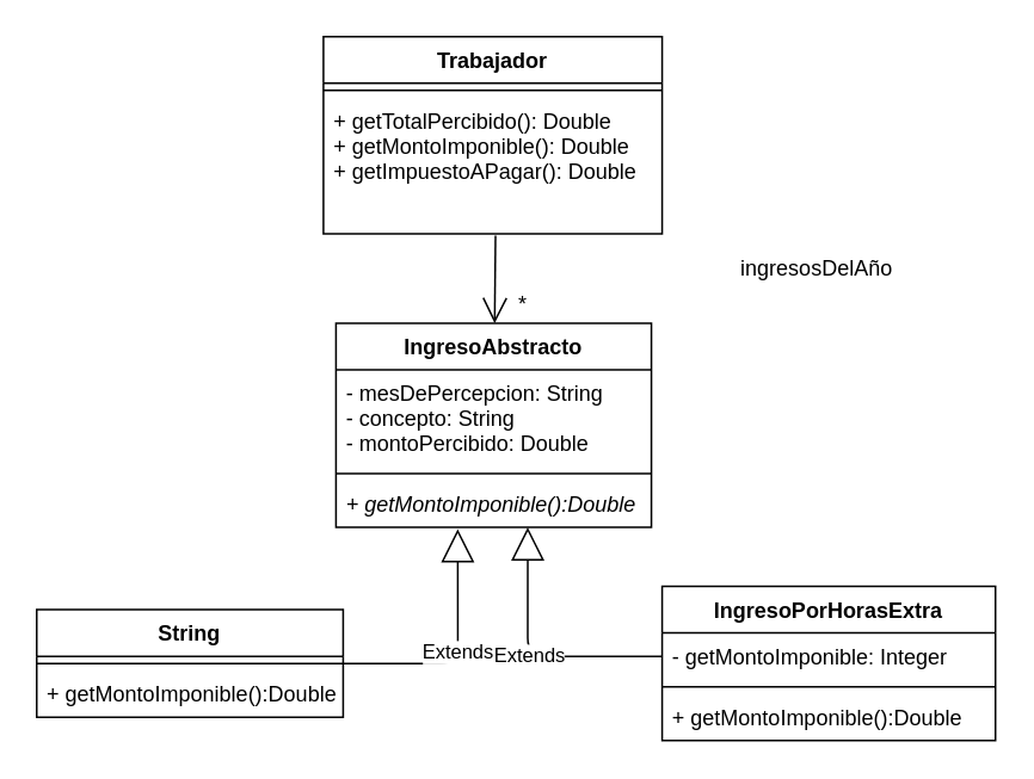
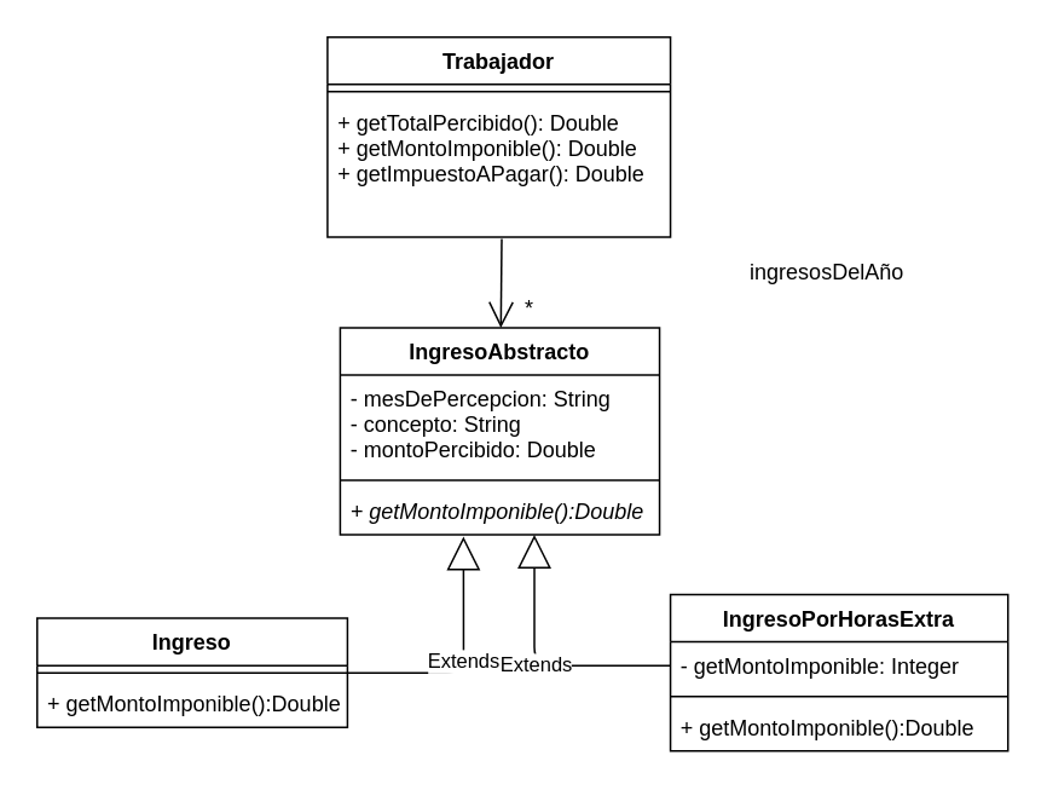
  <mxCell id="0" />
  <mxCell id="1" parent="0" />
  <mxCell id="2" value="Trabajador" style="swimlane;fontStyle=1;align=center;verticalAlign=top;childLayout=stackLayout;horizontal=1;startSize=26;horizontalStack=0;resizeParent=1;resizeParentMax=0;resizeLast=0;collapsible=1;marginBottom=0;" vertex="1" parent="1"><mxGeometry x="180" y="20" width="189" height="110" as="geometry" /></mxCell>
  <mxCell id="3" value="" style="line;strokeWidth=1;fillColor=none;align=left;verticalAlign=middle;spacingTop=-1;spacingLeft=3;spacingRight=3;rotatable=0;labelPosition=right;points=[];portConstraint=eastwest;" vertex="1" parent="2"><mxGeometry y="26" width="189" height="8" as="geometry" /></mxCell>
  <mxCell id="4" value="+ getTotalPercibido(): Double&#10;+ getMontoImponible(): Double&#10;+ getImpuestoAPagar(): Double" style="text;strokeColor=none;fillColor=none;align=left;verticalAlign=top;spacingLeft=4;spacingRight=4;overflow=hidden;rotatable=0;points=[[0,0.5],[1,0.5]];portConstraint=eastwest;" vertex="1" parent="2"><mxGeometry y="34" width="189" height="76" as="geometry" /></mxCell>
  <mxCell id="5" value="IngresoAbstracto" style="swimlane;fontStyle=1;align=center;verticalAlign=top;childLayout=stackLayout;horizontal=1;startSize=26;horizontalStack=0;resizeParent=1;resizeParentMax=0;resizeLast=0;collapsible=1;marginBottom=0;" vertex="1" parent="1"><mxGeometry x="187" y="180" width="176" height="114" as="geometry" /></mxCell>
  <mxCell id="6" value="- mesDePercepcion: String&#10;- concepto: String&#10;- montoPercibido: Double" style="text;strokeColor=none;fillColor=none;align=left;verticalAlign=top;spacingLeft=4;spacingRight=4;overflow=hidden;rotatable=0;points=[[0,0.5],[1,0.5]];portConstraint=eastwest;" vertex="1" parent="5"><mxGeometry y="26" width="176" height="54" as="geometry" /></mxCell>
  <mxCell id="7" value="" style="line;strokeWidth=1;fillColor=none;align=left;verticalAlign=middle;spacingTop=-1;spacingLeft=3;spacingRight=3;rotatable=0;labelPosition=right;points=[];portConstraint=eastwest;" vertex="1" parent="5"><mxGeometry y="80" width="176" height="8" as="geometry" /></mxCell>
  <mxCell id="8" value="+ getMontoImponible():Double" style="text;strokeColor=none;fillColor=none;align=left;verticalAlign=top;spacingLeft=4;spacingRight=4;overflow=hidden;rotatable=0;points=[[0,0.5],[1,0.5]];portConstraint=eastwest;fontStyle=2" vertex="1" parent="5"><mxGeometry y="88" width="176" height="26" as="geometry" /></mxCell>
  <mxCell id="9" value="" style="endArrow=open;endFill=1;endSize=12;html=1;exitX=0.508;exitY=1.013;exitDx=0;exitDy=0;exitPerimeter=0;" edge="1" parent="1" source="4" target="5"><mxGeometry width="160" relative="1" as="geometry"><mxPoint x="311" y="150" as="sourcePoint" /><mxPoint x="471" y="150" as="targetPoint" /></mxGeometry></mxCell>
  <mxCell id="10" value="ingresosDelAño" style="text;html=1;align=center;verticalAlign=middle;resizable=0;points=[];autosize=1;" vertex="1" parent="1"><mxGeometry x="405" y="140" width="100" height="20" as="geometry" /></mxCell>
  <mxCell id="11" value="*" style="text;html=1;align=center;verticalAlign=middle;resizable=0;points=[];autosize=1;" vertex="1" parent="1"><mxGeometry x="281" y="160" width="20" height="20" as="geometry" /></mxCell>
  <mxCell id="12" value="IngresoPorHorasExtra" style="swimlane;fontStyle=1;align=center;verticalAlign=top;childLayout=stackLayout;horizontal=1;startSize=26;horizontalStack=0;resizeParent=1;resizeParentMax=0;resizeLast=0;collapsible=1;marginBottom=0;" vertex="1" parent="1"><mxGeometry x="369" y="327" width="186" height="86" as="geometry" /></mxCell>
  <mxCell id="13" value="- getMontoImponible: Integer" style="text;strokeColor=none;fillColor=none;align=left;verticalAlign=top;spacingLeft=4;spacingRight=4;overflow=hidden;rotatable=0;points=[[0,0.5],[1,0.5]];portConstraint=eastwest;" vertex="1" parent="12"><mxGeometry y="26" width="186" height="26" as="geometry" /></mxCell>
  <mxCell id="14" value="" style="line;strokeWidth=1;fillColor=none;align=left;verticalAlign=middle;spacingTop=-1;spacingLeft=3;spacingRight=3;rotatable=0;labelPosition=right;points=[];portConstraint=eastwest;" vertex="1" parent="12"><mxGeometry y="52" width="186" height="8" as="geometry" /></mxCell>
  <mxCell id="15" value="+ getMontoImponible():Double" style="text;strokeColor=none;fillColor=none;align=left;verticalAlign=top;spacingLeft=4;spacingRight=4;overflow=hidden;rotatable=0;points=[[0,0.5],[1,0.5]];portConstraint=eastwest;" vertex="1" parent="12"><mxGeometry y="60" width="186" height="26" as="geometry" /></mxCell>
- <mxCell id="16" value="String" style="swimlane;fontStyle=1;align=center;verticalAlign=top;childLayout=stackLayout;horizontal=1;startSize=26;horizontalStack=0;resizeParent=1;resizeParentMax=0;resizeLast=0;collapsible=1;marginBottom=0;" vertex="1" parent="1"><mxGeometry x="20" y="340" width="171" height="60" as="geometry" /></mxCell>
+ <mxCell id="16" value="Ingreso" style="swimlane;fontStyle=1;align=center;verticalAlign=top;childLayout=stackLayout;horizontal=1;startSize=26;horizontalStack=0;resizeParent=1;resizeParentMax=0;resizeLast=0;collapsible=1;marginBottom=0;" vertex="1" parent="1"><mxGeometry x="20" y="340" width="171" height="60" as="geometry" /></mxCell>
  <mxCell id="17" value="" style="line;strokeWidth=1;fillColor=none;align=left;verticalAlign=middle;spacingTop=-1;spacingLeft=3;spacingRight=3;rotatable=0;labelPosition=right;points=[];portConstraint=eastwest;" vertex="1" parent="16"><mxGeometry y="26" width="171" height="8" as="geometry" /></mxCell>
  <mxCell id="18" value="+ getMontoImponible():Double" style="text;strokeColor=none;fillColor=none;align=left;verticalAlign=top;spacingLeft=4;spacingRight=4;overflow=hidden;rotatable=0;points=[[0,0.5],[1,0.5]];portConstraint=eastwest;" vertex="1" parent="16"><mxGeometry y="34" width="171" height="26" as="geometry" /></mxCell>
  <mxCell id="19" value="Extends" style="endArrow=block;endSize=16;endFill=0;html=1;exitX=1;exitY=0.5;exitDx=0;exitDy=0;exitPerimeter=0;entryX=0.386;entryY=1.038;entryDx=0;entryDy=0;entryPerimeter=0;" edge="1" parent="1" source="17" target="8"><mxGeometry width="160" relative="1" as="geometry"><mxPoint x="211" y="380" as="sourcePoint" /><mxPoint x="371" y="380" as="targetPoint" /><Array as="points"><mxPoint x="255" y="370" /></Array></mxGeometry></mxCell>
  <mxCell id="20" value="Extends" style="endArrow=block;endSize=16;endFill=0;html=1;exitX=0;exitY=0.5;exitDx=0;exitDy=0;entryX=0.608;entryY=1;entryDx=0;entryDy=0;entryPerimeter=0;" edge="1" parent="1" source="13" target="8"><mxGeometry width="160" relative="1" as="geometry"><mxPoint x="291" y="380" as="sourcePoint" /><mxPoint x="294" y="300" as="targetPoint" /><Array as="points"><mxPoint x="294" y="366" /></Array></mxGeometry></mxCell>
